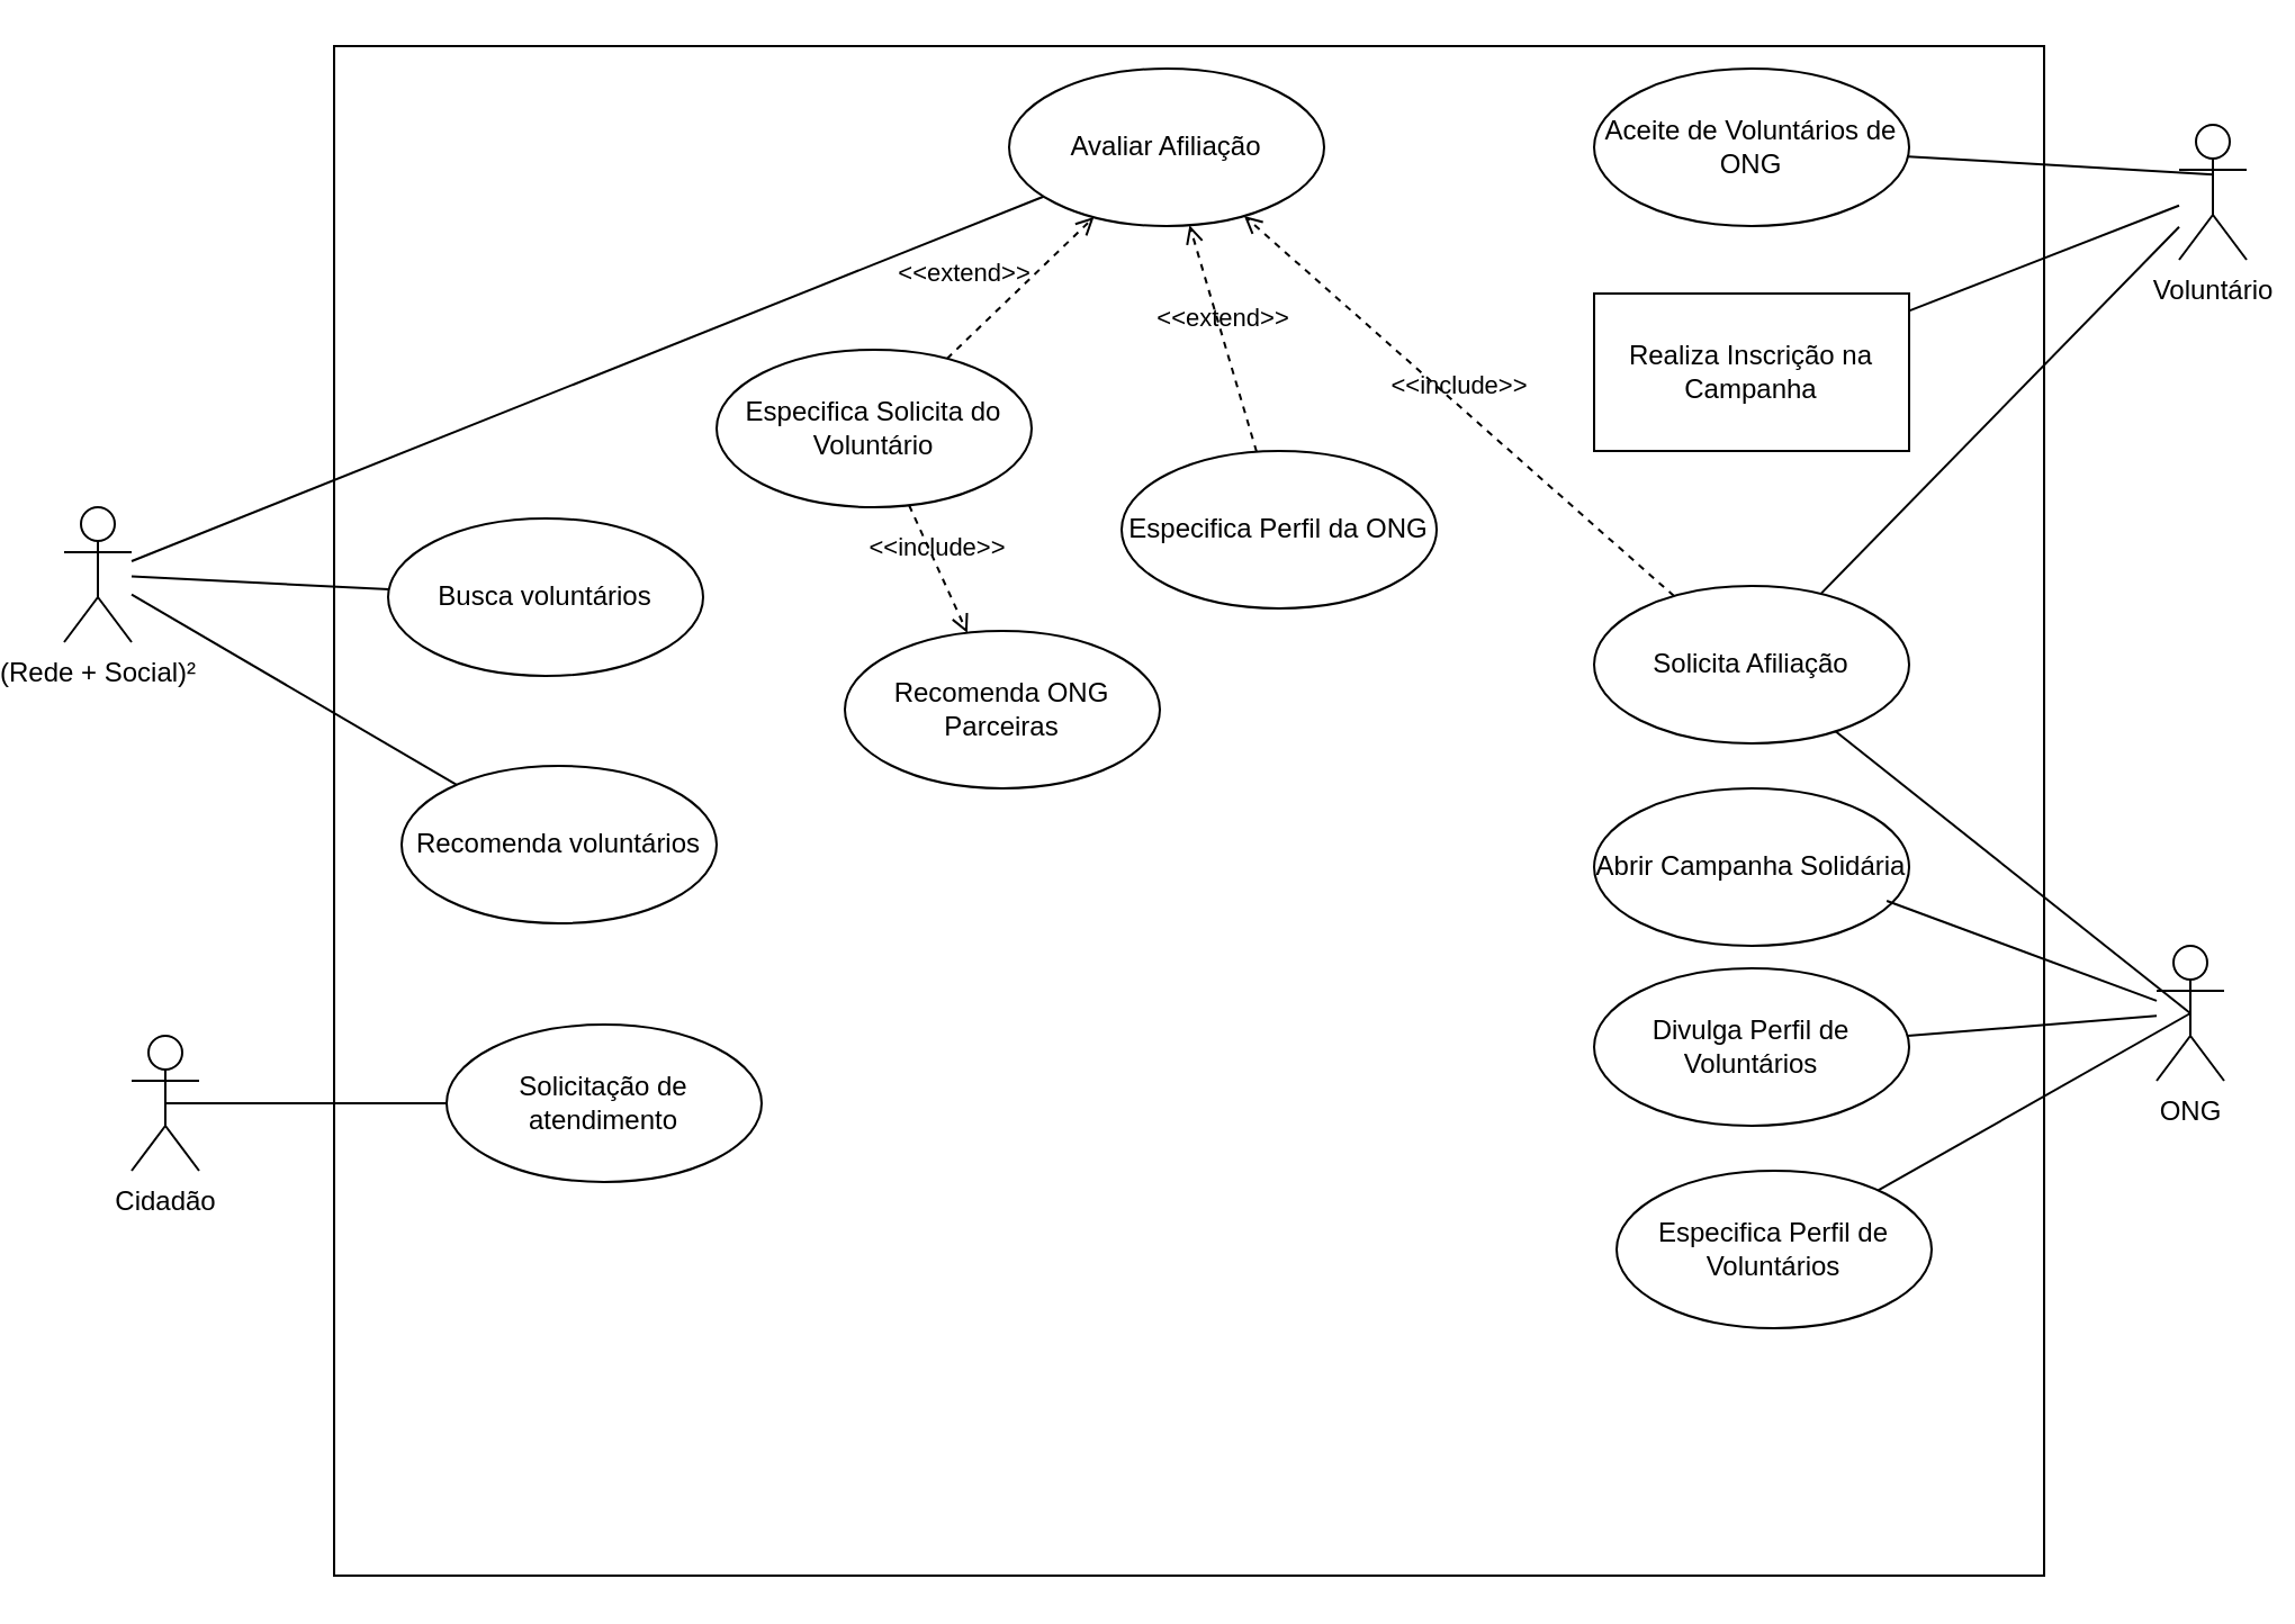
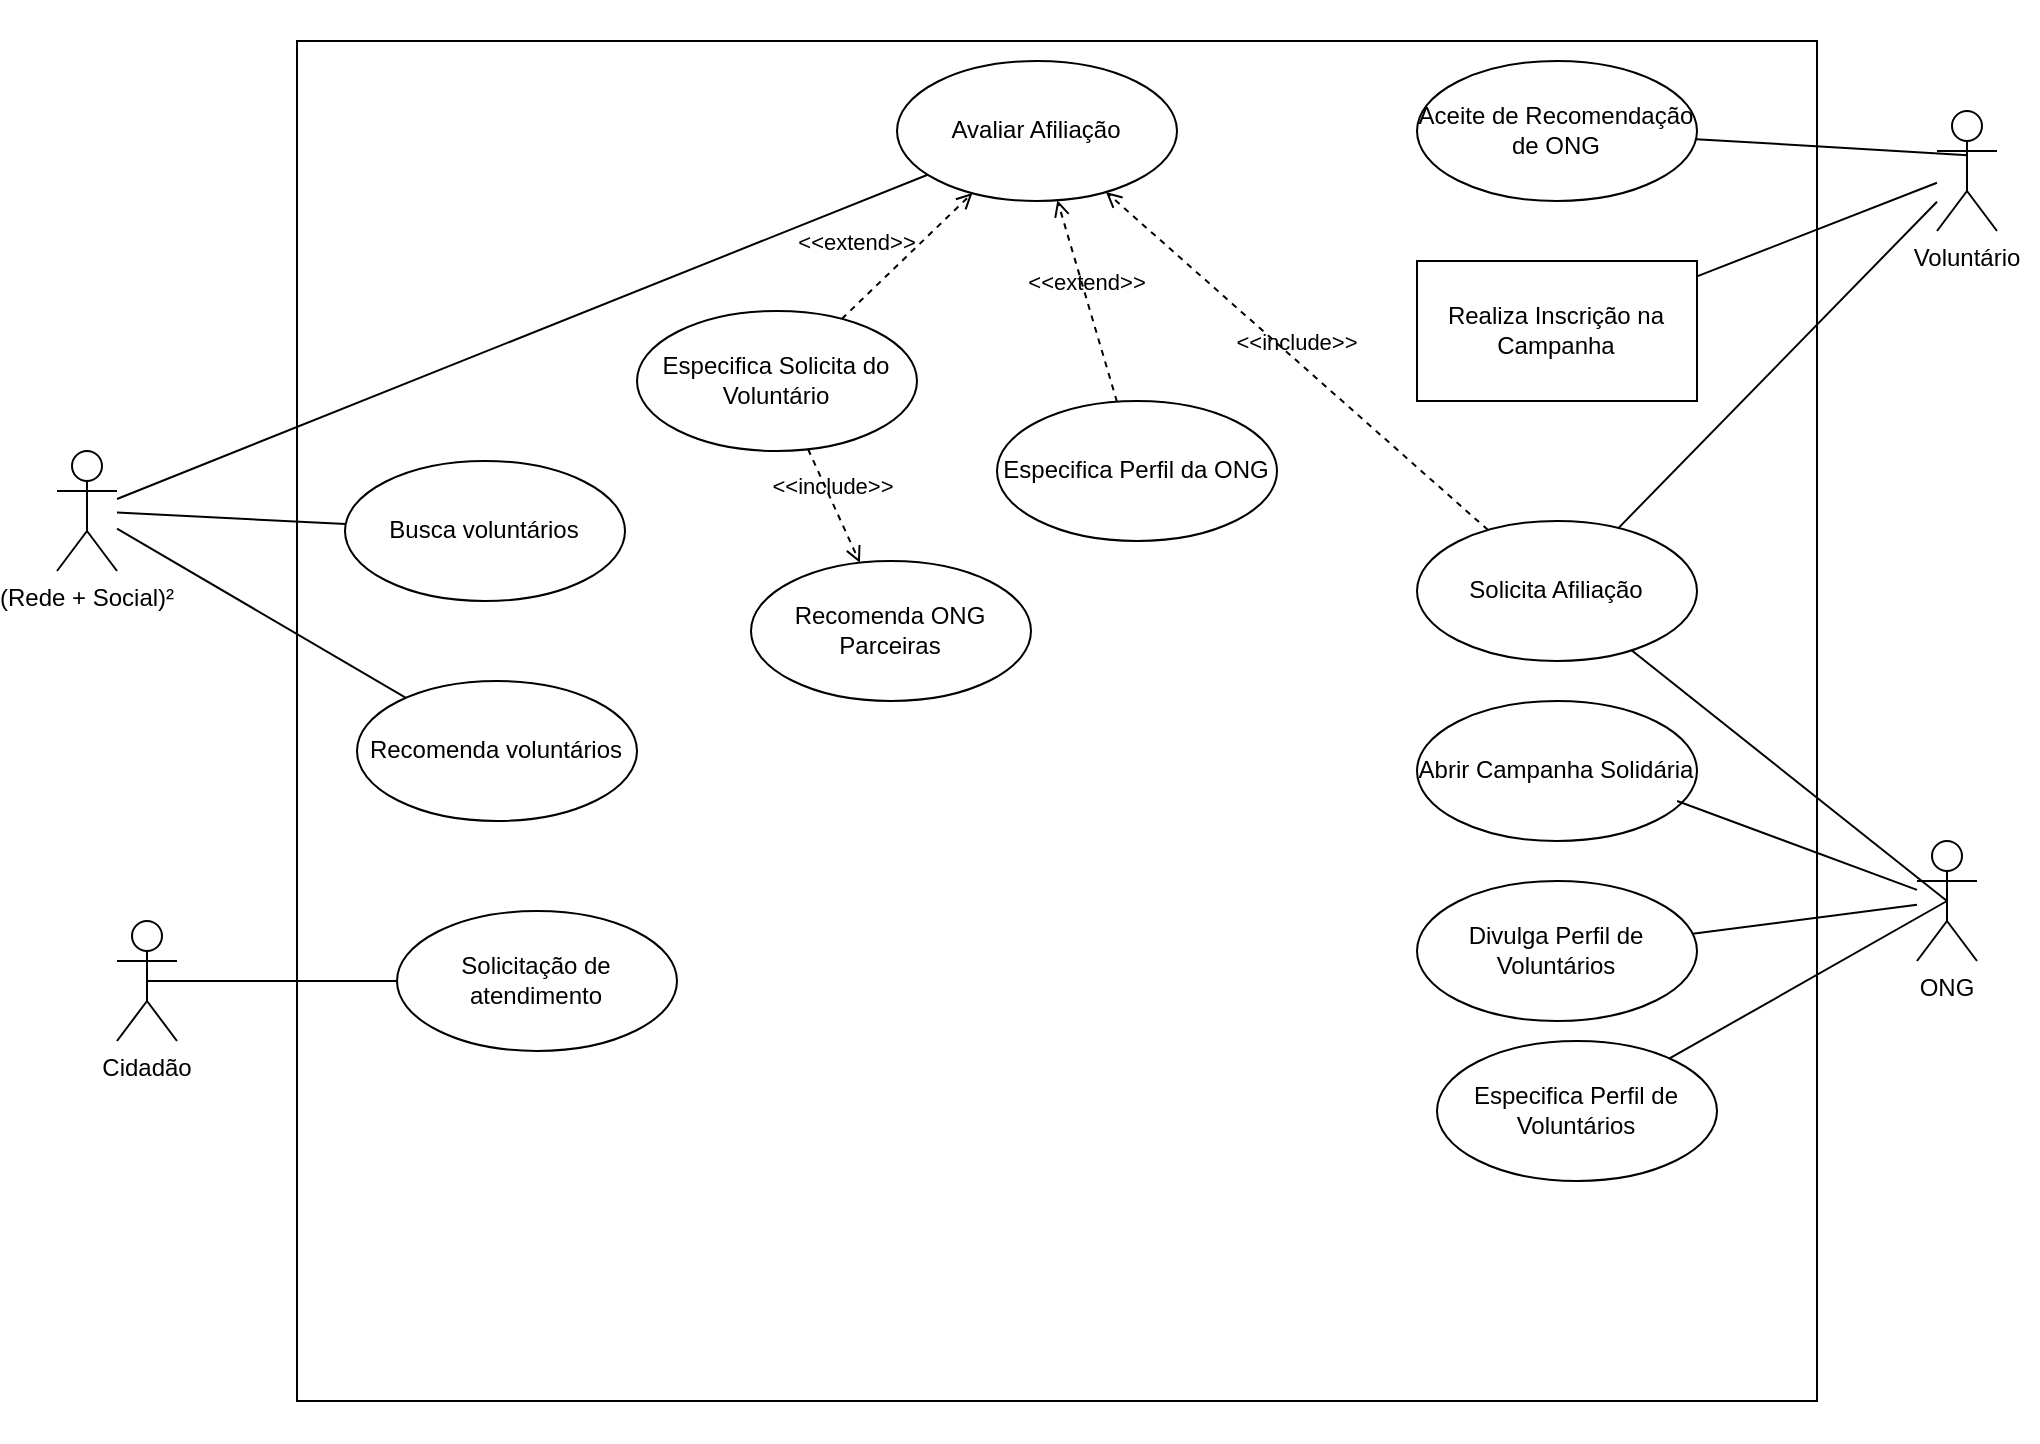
  <mxCell id="0" />
  <mxCell id="1" parent="0" />
  <mxCell id="2" value="" style="rounded=0;whiteSpace=wrap;html=1;" parent="1" vertex="1"><mxGeometry x="140" y="20" width="760" height="680" as="geometry" /></mxCell>
  <mxCell id="3" value="Voluntário" style="shape=umlActor;verticalLabelPosition=bottom;verticalAlign=top;html=1;" parent="1" vertex="1"><mxGeometry x="960" y="55" width="30" height="60" as="geometry" /></mxCell>
  <mxCell id="4" value="Solicita Afiliação" style="ellipse;whiteSpace=wrap;html=1;" parent="1" vertex="1"><mxGeometry x="700" y="260" width="140" height="70" as="geometry" /></mxCell>
  <mxCell id="5" value="ONG&lt;br&gt;" style="shape=umlActor;verticalLabelPosition=bottom;verticalAlign=top;html=1;" parent="1" vertex="1"><mxGeometry x="950" y="420" width="30" height="60" as="geometry" /></mxCell>
  <mxCell id="6" value="(Rede + Social)²" style="shape=umlActor;verticalLabelPosition=bottom;verticalAlign=top;html=1;" parent="1" vertex="1"><mxGeometry x="20" y="225" width="30" height="60" as="geometry" /></mxCell>
  <mxCell id="7" value="Avaliar Afiliação" style="ellipse;whiteSpace=wrap;html=1;" parent="1" vertex="1"><mxGeometry x="440" y="30" width="140" height="70" as="geometry" /></mxCell>
- <mxCell id="8" value="Aceite de Voluntários de ONG" style="ellipse;whiteSpace=wrap;html=1;" parent="1" vertex="1"><mxGeometry x="700" y="30" width="140" height="70" as="geometry" /></mxCell>
+ <mxCell id="8" value="Aceite de Recomendação de ONG" style="ellipse;whiteSpace=wrap;html=1;" parent="1" vertex="1"><mxGeometry x="700" y="30" width="140" height="70" as="geometry" /></mxCell>
  <mxCell id="9" value="Recomenda ONG Parceiras" style="ellipse;whiteSpace=wrap;html=1;" parent="1" vertex="1"><mxGeometry x="367" y="280" width="140" height="70" as="geometry" /></mxCell>
  <mxCell id="10" value="Especifica Solicita do Voluntário" style="ellipse;whiteSpace=wrap;html=1;" parent="1" vertex="1"><mxGeometry x="310" y="155" width="140" height="70" as="geometry" /></mxCell>
  <mxCell id="11" value="Especifica Perfil de Voluntários" style="ellipse;whiteSpace=wrap;html=1;" parent="1" vertex="1"><mxGeometry x="710" y="520" width="140" height="70" as="geometry" /></mxCell>
  <mxCell id="12" value="Cidadão" style="shape=umlActor;verticalLabelPosition=bottom;verticalAlign=top;html=1;" parent="1" vertex="1"><mxGeometry x="50" y="460" width="30" height="60" as="geometry" /></mxCell>
  <mxCell id="13" value="" style="endArrow=none;html=1;rounded=0;" parent="1" source="3" target="4" edge="1"><mxGeometry width="50" height="50" relative="1" as="geometry"><mxPoint x="1190" y="-40" as="sourcePoint" /><mxPoint x="1240" y="-90" as="targetPoint" /></mxGeometry></mxCell>
  <mxCell id="14" value="" style="endArrow=none;html=1;rounded=0;" parent="1" source="6" target="7" edge="1"><mxGeometry width="50" height="50" relative="1" as="geometry"><mxPoint x="160" y="275" as="sourcePoint" /><mxPoint x="210" y="225" as="targetPoint" /></mxGeometry></mxCell>
  <mxCell id="15" value="" style="endArrow=none;html=1;rounded=0;entryX=0.5;entryY=0.5;entryDx=0;entryDy=0;entryPerimeter=0;" parent="1" source="11" target="5" edge="1"><mxGeometry width="50" height="50" relative="1" as="geometry"><mxPoint x="860" y="240" as="sourcePoint" /><mxPoint x="910" y="190" as="targetPoint" /></mxGeometry></mxCell>
  <mxCell id="16" value="Solicitação de atendimento" style="ellipse;whiteSpace=wrap;html=1;" parent="1" vertex="1"><mxGeometry x="190" y="455" width="140" height="70" as="geometry" /></mxCell>
  <mxCell id="17" value="" style="endArrow=none;html=1;rounded=0;entryX=0.5;entryY=0.5;entryDx=0;entryDy=0;entryPerimeter=0;" parent="1" source="16" target="12" edge="1"><mxGeometry width="50" height="50" relative="1" as="geometry"><mxPoint x="-100" y="400" as="sourcePoint" /><mxPoint x="-50" y="350" as="targetPoint" /></mxGeometry></mxCell>
  <mxCell id="18" value="" style="endArrow=none;html=1;rounded=0;entryX=0.5;entryY=0.5;entryDx=0;entryDy=0;entryPerimeter=0;" parent="1" source="4" target="5" edge="1"><mxGeometry width="50" height="50" relative="1" as="geometry"><mxPoint x="750" y="130" as="sourcePoint" /><mxPoint x="800" y="80" as="targetPoint" /></mxGeometry></mxCell>
  <mxCell id="19" value="&amp;lt;&amp;lt;extend&amp;gt;&amp;gt;" style="html=1;verticalAlign=bottom;labelBackgroundColor=none;endArrow=open;endFill=0;dashed=1;rounded=0;" parent="1" source="10" target="7" edge="1"><mxGeometry x="-0.436" y="16" width="160" relative="1" as="geometry"><mxPoint x="160" y="290" as="sourcePoint" /><mxPoint x="320" y="290" as="targetPoint" /><mxPoint y="1" as="offset" /></mxGeometry></mxCell>
  <mxCell id="20" value="&amp;lt;&amp;lt;include&amp;gt;&amp;gt;" style="html=1;verticalAlign=bottom;labelBackgroundColor=none;endArrow=open;endFill=0;dashed=1;rounded=0;" parent="1" source="4" target="7" edge="1"><mxGeometry width="160" relative="1" as="geometry"><mxPoint x="510" y="140" as="sourcePoint" /><mxPoint x="670" y="140" as="targetPoint" /></mxGeometry></mxCell>
  <mxCell id="21" value="Especifica Perfil da ONG&lt;br&gt;" style="ellipse;whiteSpace=wrap;html=1;" parent="1" vertex="1"><mxGeometry x="490" y="200" width="140" height="70" as="geometry" /></mxCell>
  <mxCell id="22" value="&amp;lt;&amp;lt;extend&amp;gt;&amp;gt;" style="html=1;verticalAlign=bottom;labelBackgroundColor=none;endArrow=open;endFill=0;dashed=1;rounded=0;" parent="1" source="21" target="7" edge="1"><mxGeometry width="160" relative="1" as="geometry"><mxPoint x="530" y="150" as="sourcePoint" /><mxPoint x="690" y="150" as="targetPoint" /></mxGeometry></mxCell>
  <mxCell id="23" value="&amp;lt;&amp;lt;include&amp;gt;&amp;gt;" style="html=1;verticalAlign=bottom;labelBackgroundColor=none;endArrow=open;endFill=0;dashed=1;rounded=0;" parent="1" source="10" target="9" edge="1"><mxGeometry width="160" relative="1" as="geometry"><mxPoint x="180" y="110" as="sourcePoint" /><mxPoint x="340" y="110" as="targetPoint" /></mxGeometry></mxCell>
  <mxCell id="24" value="" style="endArrow=none;html=1;rounded=0;entryX=0.514;entryY=0.368;entryDx=0;entryDy=0;entryPerimeter=0;" parent="1" source="8" target="3" edge="1"><mxGeometry width="50" height="50" relative="1" as="geometry"><mxPoint x="870" y="120" as="sourcePoint" /><mxPoint x="920" y="70" as="targetPoint" /></mxGeometry></mxCell>
  <mxCell id="25" value="" style="endArrow=none;html=1;rounded=0;" parent="1" source="6" target="26" edge="1"><mxGeometry width="50" height="50" relative="1" as="geometry"><mxPoint x="170" y="320" as="sourcePoint" /><mxPoint x="176.97" y="299.775" as="targetPoint" /></mxGeometry></mxCell>
  <mxCell id="26" value="Busca voluntários" style="ellipse;whiteSpace=wrap;html=1;" parent="1" vertex="1"><mxGeometry x="164" y="230" width="140" height="70" as="geometry" /></mxCell>
  <mxCell id="27" value="Recomenda voluntários" style="ellipse;whiteSpace=wrap;html=1;" parent="1" vertex="1"><mxGeometry x="170" y="340" width="140" height="70" as="geometry" /></mxCell>
  <mxCell id="28" value="" style="endArrow=none;html=1;rounded=0;" parent="1" source="27" target="6" edge="1"><mxGeometry width="50" height="50" relative="1" as="geometry"><mxPoint x="180" y="390" as="sourcePoint" /><mxPoint x="230" y="340" as="targetPoint" /></mxGeometry></mxCell>
  <mxCell id="29" value="Abrir Campanha Solidária" style="ellipse;whiteSpace=wrap;html=1;" parent="1" vertex="1"><mxGeometry x="700" y="350" width="140" height="70" as="geometry" /></mxCell>
- <mxCell id="30" value="Divulga Perfil de Voluntários" style="ellipse;whiteSpace=wrap;html=1;" parent="1" vertex="1"><mxGeometry x="700" y="430" width="140" height="70" as="geometry" /></mxCell>
+ <mxCell id="30" value="Divulga Perfil de Voluntários" style="ellipse;whiteSpace=wrap;html=1;" parent="1" vertex="1"><mxGeometry x="700" y="440" width="140" height="70" as="geometry" /></mxCell>
  <mxCell id="31" value="" style="endArrow=none;html=1;rounded=0;exitX=0.929;exitY=0.714;exitDx=0;exitDy=0;exitPerimeter=0;" parent="1" source="29" target="5" edge="1"><mxGeometry width="50" height="50" relative="1" as="geometry"><mxPoint x="840" y="480" as="sourcePoint" /><mxPoint x="890" y="430" as="targetPoint" /></mxGeometry></mxCell>
  <mxCell id="32" value="" style="endArrow=none;html=1;rounded=0;" parent="1" source="30" target="5" edge="1"><mxGeometry width="50" height="50" relative="1" as="geometry"><mxPoint x="830" y="510" as="sourcePoint" /><mxPoint x="880" y="460" as="targetPoint" /></mxGeometry></mxCell>
  <mxCell id="33" value="Realiza Inscrição na Campanha" style="whiteSpace=wrap;html=1;rounded=0;" parent="1" vertex="1"><mxGeometry x="700" y="130" width="140" height="70" as="geometry" /></mxCell>
  <mxCell id="34" value="" style="endArrow=none;html=1;rounded=0;" parent="1" source="33" target="3" edge="1"><mxGeometry width="50" height="50" relative="1" as="geometry"><mxPoint x="860" y="160" as="sourcePoint" /><mxPoint x="910" y="110" as="targetPoint" /></mxGeometry></mxCell>
